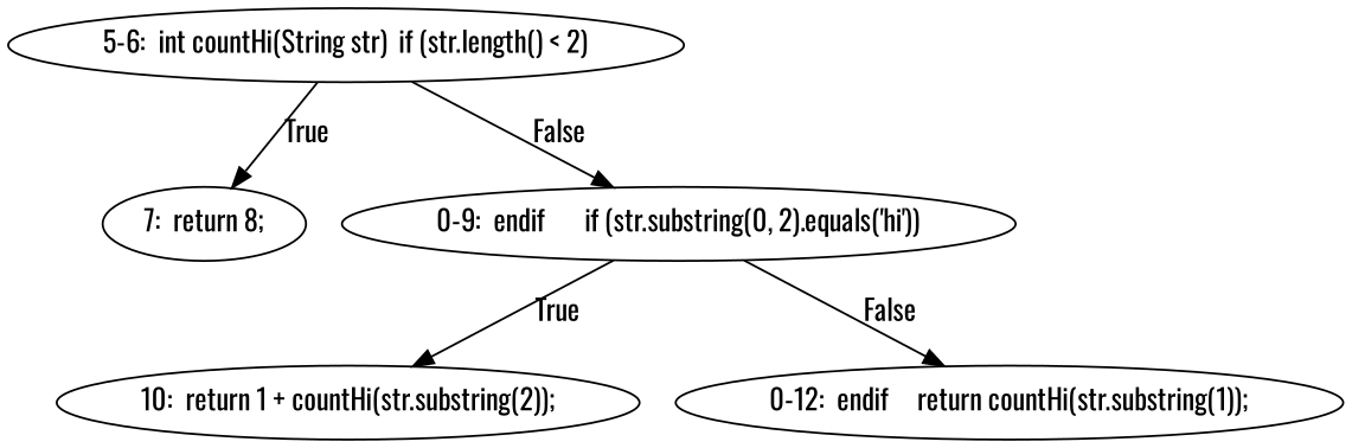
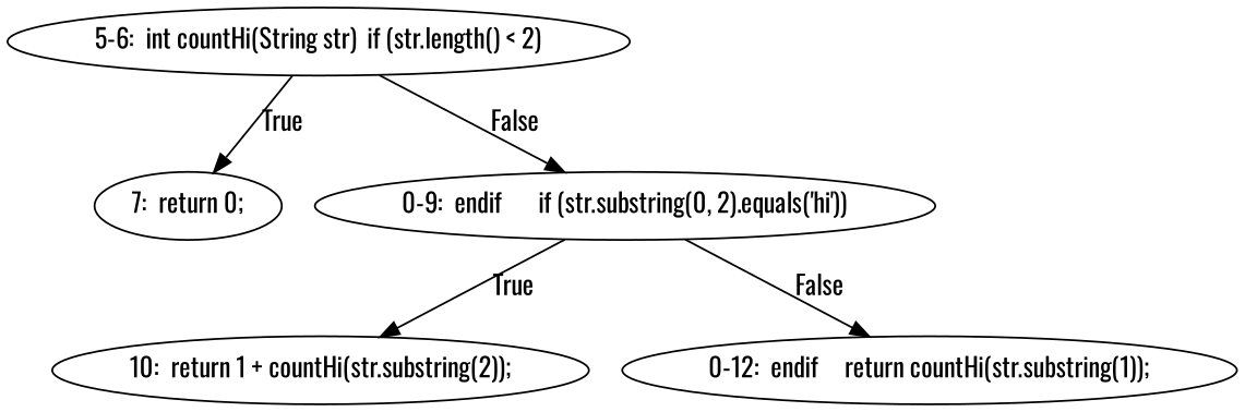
  digraph {
    fontname=Oswald
    node [fontname=Oswald]
    edge [fontname=Oswald]
    n1 [label="5-6:  int countHi(String str)	if (str.length() < 2)"]
-   n2 [label="7:  return 8;"]
+   n2 [label="7:  return 0;"]
    n3 [label="0-9:  endif	if (str.substring(0, 2).equals('hi'))"]
    n4 [label="10:  return 1 + countHi(str.substring(2));"]
    n5 [label="0-12:  endif	return countHi(str.substring(1));"]
    n1 -> n2 [label=True]
    n1 -> n3 [label=False]
    n3 -> n4 [label=True]
    n3 -> n5 [label=False]
  }
